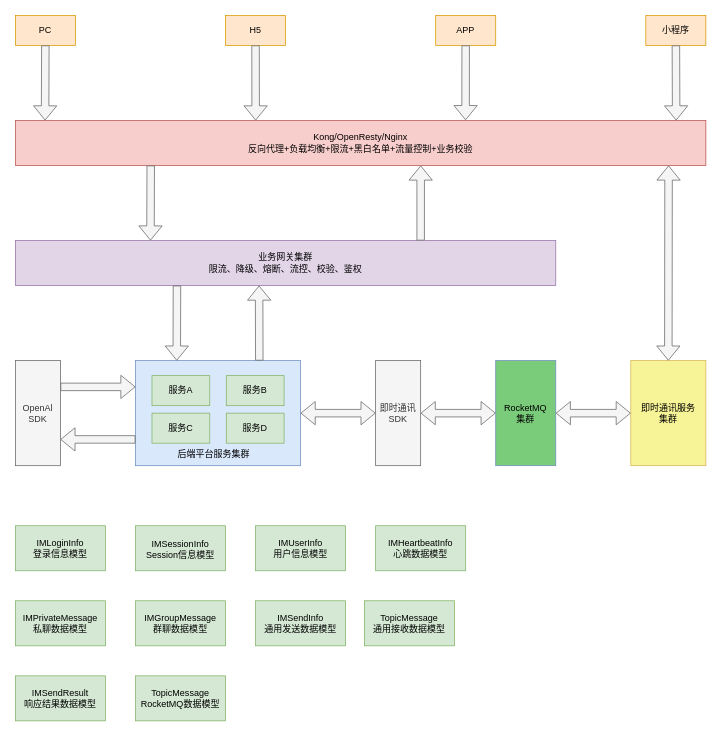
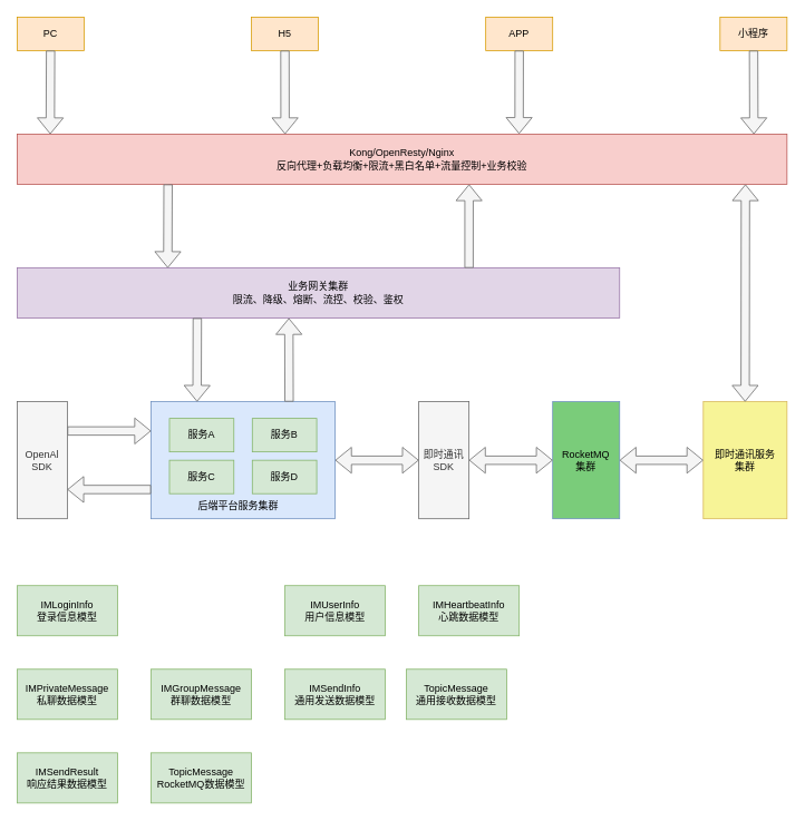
  <mxCell id="0" />
  <mxCell id="1" parent="0" />
  <mxCell id="2" value="PC" style="rounded=0;whiteSpace=wrap;html=1;fillColor=#ffe6cc;strokeColor=#d79b00;" vertex="1" parent="1"><mxGeometry x="20" y="20" width="80" height="40" as="geometry" /></mxCell>
  <mxCell id="3" value="H5" style="rounded=0;whiteSpace=wrap;html=1;fillColor=#ffe6cc;strokeColor=#d79b00;" vertex="1" parent="1"><mxGeometry x="300" y="20" width="80" height="40" as="geometry" /></mxCell>
  <mxCell id="4" value="APP" style="rounded=0;whiteSpace=wrap;html=1;fillColor=#ffe6cc;strokeColor=#d79b00;" vertex="1" parent="1"><mxGeometry x="580" y="20" width="80" height="40" as="geometry" /></mxCell>
  <mxCell id="5" value="小程序" style="rounded=0;whiteSpace=wrap;html=1;fillColor=#ffe6cc;strokeColor=#d79b00;" vertex="1" parent="1"><mxGeometry x="860" y="20" width="80" height="40" as="geometry" /></mxCell>
  <mxCell id="6" value="Kong/OpenResty/Nginx&lt;br&gt;反向代理+负载均衡+限流+黑白名单+流量控制+业务校验" style="rounded=0;whiteSpace=wrap;html=1;fillColor=#f8cecc;strokeColor=#b85450;" vertex="1" parent="1"><mxGeometry x="20" y="160" width="920" height="60" as="geometry" /></mxCell>
  <mxCell id="7" value="业务网关集群&lt;br&gt;限流、降级、熔断、流控、校验、鉴权" style="rounded=0;whiteSpace=wrap;html=1;fillColor=#e1d5e7;strokeColor=#9673a6;" vertex="1" parent="1"><mxGeometry x="20" y="320" width="720" height="60" as="geometry" /></mxCell>
  <mxCell id="8" value="OpenAl&lt;br&gt;SDK" style="rounded=0;whiteSpace=wrap;html=1;fillColor=#f5f5f5;fontColor=#333333;strokeColor=#666666;" vertex="1" parent="1"><mxGeometry x="20" y="480" width="60" height="140" as="geometry" /></mxCell>
  <mxCell id="9" value="即时通讯&lt;br&gt;SDK" style="rounded=0;whiteSpace=wrap;html=1;fillColor=#f5f5f5;fontColor=#333333;strokeColor=#666666;" vertex="1" parent="1"><mxGeometry x="500" y="480" width="60" height="140" as="geometry" /></mxCell>
  <mxCell id="10" value="" style="group" vertex="1" connectable="0" parent="1"><mxGeometry x="180" y="480" width="220" height="140" as="geometry" /></mxCell>
  <mxCell id="11" value="" style="rounded=0;whiteSpace=wrap;html=1;fillColor=#dae8fc;strokeColor=#6c8ebf;" vertex="1" parent="10"><mxGeometry width="220" height="140" as="geometry" /></mxCell>
  <mxCell id="12" value="后端平台服务集群" style="text;html=1;align=center;verticalAlign=middle;resizable=0;points=[];autosize=1;strokeColor=none;fillColor=none;" vertex="1" parent="10"><mxGeometry x="44" y="110" width="120" height="30" as="geometry" /></mxCell>
  <mxCell id="13" value="服务A" style="rounded=0;whiteSpace=wrap;html=1;fillColor=#d5e8d4;strokeColor=#82b366;" vertex="1" parent="10"><mxGeometry x="22" y="20" width="77" height="40" as="geometry" /></mxCell>
  <mxCell id="14" value="服务B" style="rounded=0;whiteSpace=wrap;html=1;fillColor=#d5e8d4;strokeColor=#82b366;" vertex="1" parent="10"><mxGeometry x="121" y="20" width="77" height="40" as="geometry" /></mxCell>
  <mxCell id="15" value="服务C" style="rounded=0;whiteSpace=wrap;html=1;fillColor=#d5e8d4;strokeColor=#82b366;" vertex="1" parent="10"><mxGeometry x="22" y="70" width="77" height="40" as="geometry" /></mxCell>
  <mxCell id="16" value="服务D" style="rounded=0;whiteSpace=wrap;html=1;fillColor=#d5e8d4;strokeColor=#82b366;" vertex="1" parent="10"><mxGeometry x="121" y="70" width="77" height="40" as="geometry" /></mxCell>
  <mxCell id="17" value="RocketMQ&lt;br&gt;集群" style="rounded=0;whiteSpace=wrap;html=1;fillColor=#7ACC7A;strokeColor=#6c8ebf;" vertex="1" parent="1"><mxGeometry x="660" y="480" width="80" height="140" as="geometry" /></mxCell>
  <mxCell id="18" value="即时通讯服务&lt;br&gt;集群" style="rounded=0;whiteSpace=wrap;html=1;fillColor=#F7F497;strokeColor=#d6b656;" vertex="1" parent="1"><mxGeometry x="840" y="480" width="100" height="140" as="geometry" /></mxCell>
  <mxCell id="19" value="IMLoginInfo&lt;br&gt;登录信息模型" style="rounded=0;whiteSpace=wrap;html=1;fillColor=#d5e8d4;strokeColor=#82b366;spacing=6;" vertex="1" parent="1"><mxGeometry x="20" y="700" width="120" height="60" as="geometry" /></mxCell>
- <mxCell id="20" value="IMSessionInfo&lt;span style=&quot;color: rgb(51, 51, 51); font-family: monospace; font-size: 16px; text-align: left; background-color: rgba(0, 0, 0, 0.03);&quot;&gt; &lt;/span&gt;&lt;br&gt;Session信息模型" style="rounded=0;whiteSpace=wrap;html=1;fillColor=#d5e8d4;strokeColor=#82b366;spacing=6;" vertex="1" parent="1"><mxGeometry x="180" y="700" width="120" height="60" as="geometry" /></mxCell>
  <mxCell id="21" value="IMUserInfo&lt;br&gt;用户信息模型" style="rounded=0;whiteSpace=wrap;html=1;fillColor=#d5e8d4;strokeColor=#82b366;spacing=6;" vertex="1" parent="1"><mxGeometry x="340" y="700" width="120" height="60" as="geometry" /></mxCell>
  <mxCell id="22" value="IMHeartbeatInfo&lt;br&gt;心跳数据模型" style="rounded=0;whiteSpace=wrap;html=1;fillColor=#d5e8d4;strokeColor=#82b366;spacing=6;" vertex="1" parent="1"><mxGeometry x="500" y="700" width="120" height="60" as="geometry" /></mxCell>
  <mxCell id="23" value="IMPrivateMessage&lt;br&gt;私聊数据模型" style="rounded=0;whiteSpace=wrap;html=1;fillColor=#d5e8d4;strokeColor=#82b366;spacing=6;" vertex="1" parent="1"><mxGeometry x="20" y="800" width="120" height="60" as="geometry" /></mxCell>
  <mxCell id="24" value="IMGroupMessage&lt;br&gt;群聊数据模型" style="rounded=0;whiteSpace=wrap;html=1;fillColor=#d5e8d4;strokeColor=#82b366;spacing=6;" vertex="1" parent="1"><mxGeometry x="180" y="800" width="120" height="60" as="geometry" /></mxCell>
  <mxCell id="25" value="IMSendInfo&lt;br&gt;通用发送数据模型" style="rounded=0;whiteSpace=wrap;html=1;fillColor=#d5e8d4;strokeColor=#82b366;spacing=6;" vertex="1" parent="1"><mxGeometry x="340" y="800" width="120" height="60" as="geometry" /></mxCell>
  <mxCell id="26" value="TopicMessage&lt;br&gt;通用接收数据模型" style="rounded=0;whiteSpace=wrap;html=1;fillColor=#d5e8d4;strokeColor=#82b366;spacing=6;" vertex="1" parent="1"><mxGeometry x="485" y="800" width="120" height="60" as="geometry" /></mxCell>
  <mxCell id="27" value="IMSendResult&lt;br&gt;响应结果数据模型" style="rounded=0;whiteSpace=wrap;html=1;fillColor=#d5e8d4;strokeColor=#82b366;spacing=6;" vertex="1" parent="1"><mxGeometry x="20" y="900" width="120" height="60" as="geometry" /></mxCell>
  <mxCell id="28" value="TopicMessage&lt;br&gt;RocketMQ数据模型" style="rounded=0;whiteSpace=wrap;html=1;fillColor=#d5e8d4;strokeColor=#82b366;spacing=6;" vertex="1" parent="1"><mxGeometry x="180" y="900" width="120" height="60" as="geometry" /></mxCell>
  <mxCell id="29" value="" style="shape=flexArrow;endArrow=classic;html=1;rounded=0;fillColor=#f5f5f5;strokeColor=#666666;entryX=0.043;entryY=0;entryDx=0;entryDy=0;entryPerimeter=0;" edge="1" parent="1" source="2" target="6"><mxGeometry width="50" height="50" relative="1" as="geometry"><mxPoint x="59.58" y="100" as="sourcePoint" /><mxPoint x="59.58" y="145" as="targetPoint" /></mxGeometry></mxCell>
  <mxCell id="30" value="" style="shape=flexArrow;endArrow=classic;html=1;rounded=0;fillColor=#f5f5f5;strokeColor=#666666;exitX=0.5;exitY=1;exitDx=0;exitDy=0;entryX=0.348;entryY=0;entryDx=0;entryDy=0;entryPerimeter=0;" edge="1" parent="1" source="3" target="6"><mxGeometry width="50" height="50" relative="1" as="geometry"><mxPoint x="339.81" y="100" as="sourcePoint" /><mxPoint x="340" y="150" as="targetPoint" /></mxGeometry></mxCell>
  <mxCell id="31" value="" style="shape=flexArrow;endArrow=classic;html=1;rounded=0;fillColor=#f5f5f5;strokeColor=#666666;entryX=0.652;entryY=-0.006;entryDx=0;entryDy=0;entryPerimeter=0;" edge="1" parent="1" source="4" target="6"><mxGeometry width="50" height="50" relative="1" as="geometry"><mxPoint x="619.6" y="100" as="sourcePoint" /><mxPoint x="619.6" y="160" as="targetPoint" /></mxGeometry></mxCell>
  <mxCell id="32" value="" style="shape=flexArrow;endArrow=classic;html=1;rounded=0;fillColor=#f5f5f5;strokeColor=#666666;entryX=0.957;entryY=0;entryDx=0;entryDy=0;entryPerimeter=0;" edge="1" parent="1" source="5" target="6"><mxGeometry width="50" height="50" relative="1" as="geometry"><mxPoint x="899.8" y="100" as="sourcePoint" /><mxPoint x="900" y="140" as="targetPoint" /></mxGeometry></mxCell>
  <mxCell id="33" value="" style="shape=flexArrow;endArrow=classic;html=1;rounded=0;fillColor=#f5f5f5;strokeColor=#666666;entryX=0.25;entryY=0;entryDx=0;entryDy=0;exitX=0.196;exitY=1;exitDx=0;exitDy=0;exitPerimeter=0;" edge="1" parent="1" source="6" target="7"><mxGeometry width="50" height="50" relative="1" as="geometry"><mxPoint x="200" y="310" as="sourcePoint" /><mxPoint x="170" y="370" as="targetPoint" /></mxGeometry></mxCell>
  <mxCell id="34" value="" style="shape=flexArrow;endArrow=classic;html=1;rounded=0;fillColor=#f5f5f5;strokeColor=#666666;exitX=0.75;exitY=0;exitDx=0;exitDy=0;entryX=0.587;entryY=1;entryDx=0;entryDy=0;entryPerimeter=0;" edge="1" parent="1" source="7" target="6"><mxGeometry width="50" height="50" relative="1" as="geometry"><mxPoint x="430" y="300" as="sourcePoint" /><mxPoint x="560" y="310" as="targetPoint" /></mxGeometry></mxCell>
  <mxCell id="35" value="" style="shape=flexArrow;endArrow=classic;html=1;rounded=0;fillColor=#f5f5f5;strokeColor=#666666;entryX=0.25;entryY=0;entryDx=0;entryDy=0;exitX=0.299;exitY=1;exitDx=0;exitDy=0;exitPerimeter=0;" edge="1" parent="1" source="7" target="11"><mxGeometry width="50" height="50" relative="1" as="geometry"><mxPoint x="235" y="390" as="sourcePoint" /><mxPoint x="210" y="330" as="targetPoint" /></mxGeometry></mxCell>
  <mxCell id="36" value="" style="shape=flexArrow;endArrow=classic;html=1;rounded=0;fillColor=#f5f5f5;strokeColor=#666666;exitX=0.75;exitY=0;exitDx=0;exitDy=0;entryX=0.451;entryY=1;entryDx=0;entryDy=0;entryPerimeter=0;" edge="1" parent="1" source="11" target="7"><mxGeometry width="50" height="50" relative="1" as="geometry"><mxPoint x="340" y="460" as="sourcePoint" /><mxPoint x="345" y="400" as="targetPoint" /></mxGeometry></mxCell>
  <mxCell id="37" value="" style="shape=flexArrow;endArrow=classic;html=1;rounded=0;fillColor=#f5f5f5;strokeColor=#666666;entryX=0;entryY=0.25;entryDx=0;entryDy=0;exitX=1;exitY=0.25;exitDx=0;exitDy=0;" edge="1" parent="1" source="8" target="11"><mxGeometry width="50" height="50" relative="1" as="geometry"><mxPoint x="110" y="430" as="sourcePoint" /><mxPoint x="110" y="530" as="targetPoint" /></mxGeometry></mxCell>
  <mxCell id="38" value="" style="shape=flexArrow;endArrow=classic;html=1;rounded=0;fillColor=#f5f5f5;strokeColor=#666666;exitX=0;exitY=0.75;exitDx=0;exitDy=0;entryX=1;entryY=0.75;entryDx=0;entryDy=0;" edge="1" parent="1" source="11" target="8"><mxGeometry width="50" height="50" relative="1" as="geometry"><mxPoint x="10" y="580" as="sourcePoint" /><mxPoint x="100" y="660" as="targetPoint" /></mxGeometry></mxCell>
  <mxCell id="39" value="" style="shape=flexArrow;endArrow=classic;startArrow=classic;html=1;rounded=0;fillColor=#f5f5f5;strokeColor=#666666;exitX=0.5;exitY=0;exitDx=0;exitDy=0;entryX=0.946;entryY=1;entryDx=0;entryDy=0;entryPerimeter=0;" edge="1" parent="1" source="18" target="6"><mxGeometry width="100" height="100" relative="1" as="geometry"><mxPoint x="900" y="480" as="sourcePoint" /><mxPoint x="890" y="230" as="targetPoint" /></mxGeometry></mxCell>
  <mxCell id="40" value="" style="shape=flexArrow;endArrow=classic;startArrow=classic;html=1;rounded=0;fillColor=#f5f5f5;strokeColor=#666666;exitX=0;exitY=0.5;exitDx=0;exitDy=0;" edge="1" parent="1" source="18" target="17"><mxGeometry width="100" height="100" relative="1" as="geometry"><mxPoint x="760" y="540" as="sourcePoint" /><mxPoint x="760" y="280" as="targetPoint" /></mxGeometry></mxCell>
  <mxCell id="41" value="" style="shape=flexArrow;endArrow=classic;startArrow=classic;html=1;rounded=0;fillColor=#f5f5f5;strokeColor=#666666;" edge="1" parent="1" source="17" target="9"><mxGeometry width="100" height="100" relative="1" as="geometry"><mxPoint x="660" y="549.72" as="sourcePoint" /><mxPoint x="560" y="549.72" as="targetPoint" /></mxGeometry></mxCell>
  <mxCell id="42" value="" style="shape=flexArrow;endArrow=classic;startArrow=classic;html=1;rounded=0;fillColor=#f5f5f5;strokeColor=#666666;" edge="1" parent="1" source="9" target="11"><mxGeometry width="100" height="100" relative="1" as="geometry"><mxPoint x="500" y="549.72" as="sourcePoint" /><mxPoint x="400" y="549.72" as="targetPoint" /></mxGeometry></mxCell>
